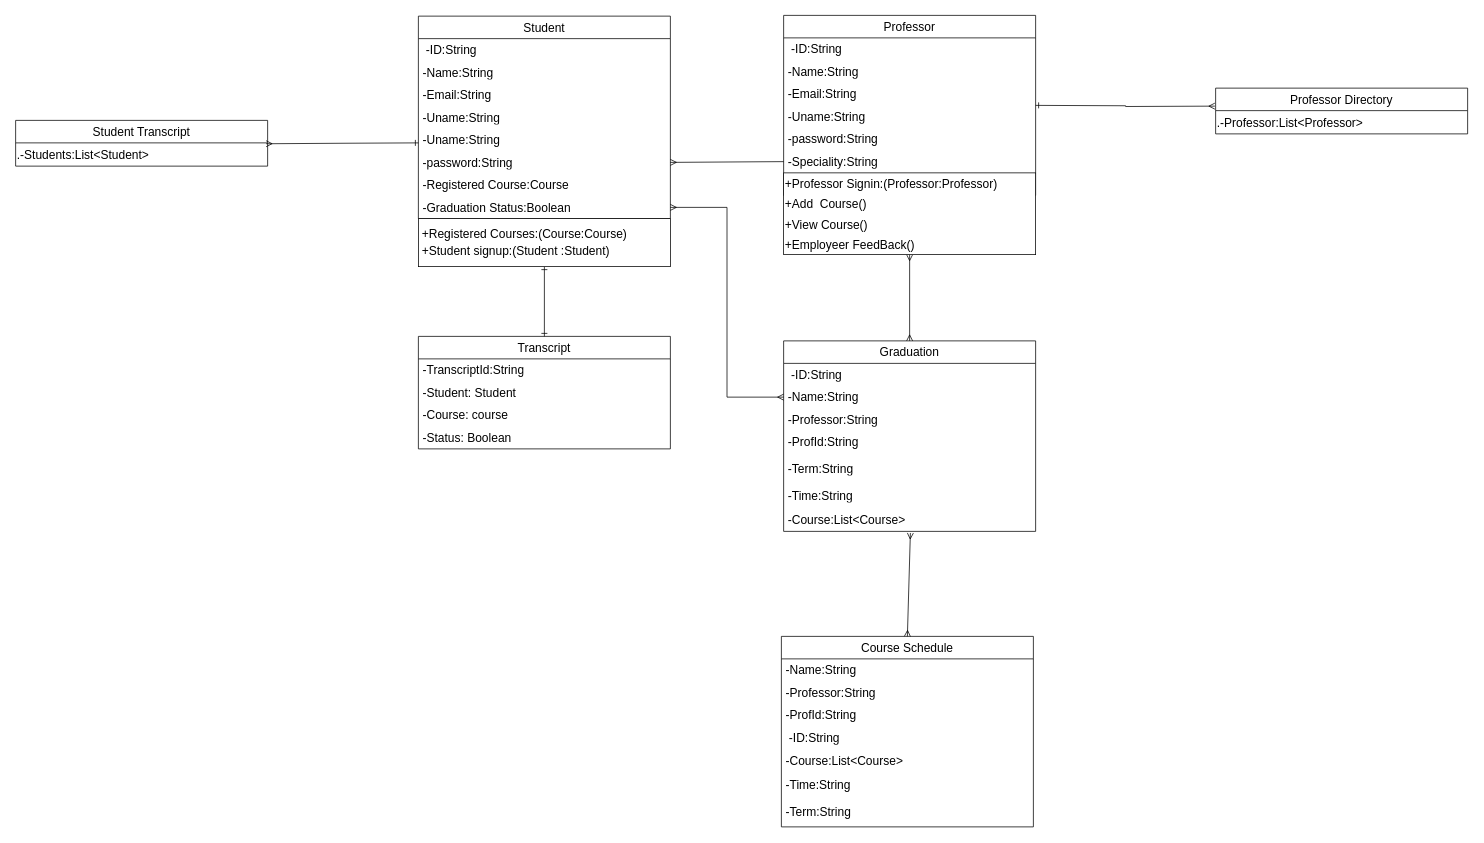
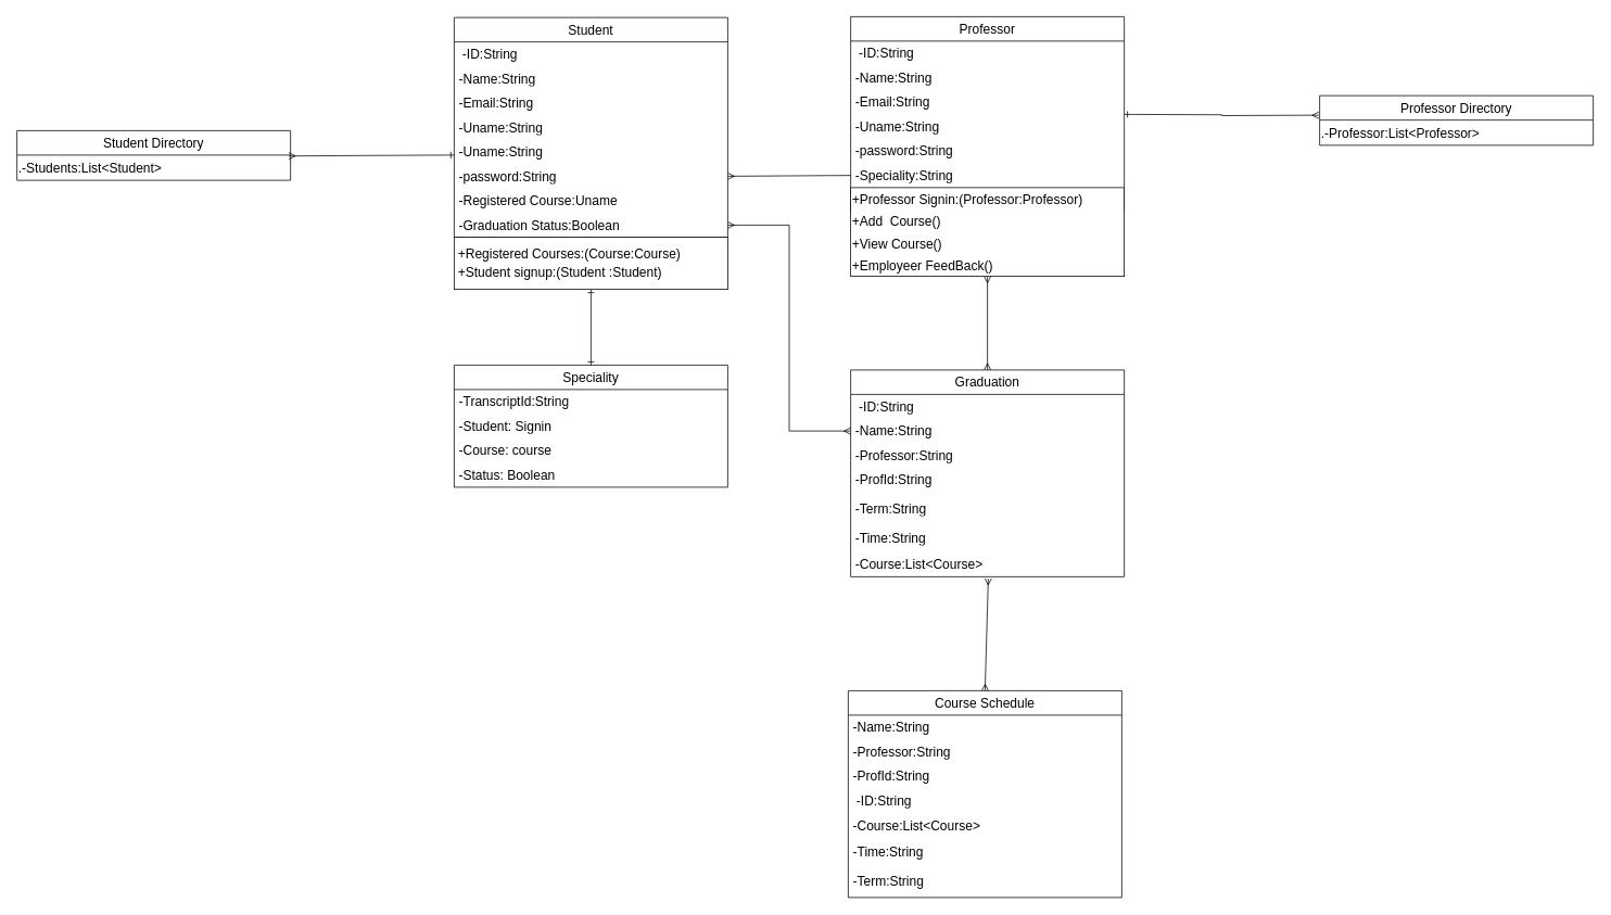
  <mxCell id="0" />
  <mxCell id="1" parent="0" />
  <mxCell id="2" value="Student" style="swimlane;fontStyle=0;childLayout=stackLayout;horizontal=1;startSize=30;horizontalStack=0;resizeParent=1;resizeParentMax=0;resizeLast=0;collapsible=1;marginBottom=0;whiteSpace=wrap;html=1;fontSize=16;" parent="1" vertex="1"><mxGeometry x="557" y="21" width="336" height="270" as="geometry" /></mxCell>
  <mxCell id="3" value="&amp;nbsp;-ID:String" style="text;strokeColor=none;fillColor=none;align=left;verticalAlign=middle;spacingLeft=4;spacingRight=4;overflow=hidden;points=[[0,0.5],[1,0.5]];portConstraint=eastwest;rotatable=0;whiteSpace=wrap;html=1;fontSize=16;" parent="2" vertex="1"><mxGeometry y="30" width="336" height="30" as="geometry" /></mxCell>
  <mxCell id="4" value="-Name:String" style="text;strokeColor=none;fillColor=none;align=left;verticalAlign=middle;spacingLeft=4;spacingRight=4;overflow=hidden;points=[[0,0.5],[1,0.5]];portConstraint=eastwest;rotatable=0;whiteSpace=wrap;html=1;fontSize=16;" parent="2" vertex="1"><mxGeometry y="60" width="336" height="30" as="geometry" /></mxCell>
  <mxCell id="5" value="-Email:String" style="text;strokeColor=none;fillColor=none;align=left;verticalAlign=middle;spacingLeft=4;spacingRight=4;overflow=hidden;points=[[0,0.5],[1,0.5]];portConstraint=eastwest;rotatable=0;whiteSpace=wrap;html=1;fontSize=16;" parent="2" vertex="1"><mxGeometry y="90" width="336" height="30" as="geometry" /></mxCell>
  <mxCell id="6" value="-Uname:String" style="text;strokeColor=none;fillColor=none;align=left;verticalAlign=middle;spacingLeft=4;spacingRight=4;overflow=hidden;points=[[0,0.5],[1,0.5]];portConstraint=eastwest;rotatable=0;whiteSpace=wrap;html=1;fontSize=16;" parent="2" vertex="1"><mxGeometry y="120" width="336" height="30" as="geometry" /></mxCell>
  <mxCell id="7" value="-Uname:String" style="text;strokeColor=none;fillColor=none;align=left;verticalAlign=middle;spacingLeft=4;spacingRight=4;overflow=hidden;points=[[0,0.5],[1,0.5]];portConstraint=eastwest;rotatable=0;whiteSpace=wrap;html=1;fontSize=16;" vertex="1" parent="2"><mxGeometry y="150" width="336" height="30" as="geometry" /></mxCell>
  <mxCell id="8" value="-password:String" style="text;strokeColor=none;fillColor=none;align=left;verticalAlign=middle;spacingLeft=4;spacingRight=4;overflow=hidden;points=[[0,0.5],[1,0.5]];portConstraint=eastwest;rotatable=0;whiteSpace=wrap;html=1;fontSize=16;" parent="2" vertex="1"><mxGeometry y="180" width="336" height="30" as="geometry" /></mxCell>
- <mxCell id="9" value="-Registered Course:Course" style="text;strokeColor=none;fillColor=none;align=left;verticalAlign=middle;spacingLeft=4;spacingRight=4;overflow=hidden;points=[[0,0.5],[1,0.5]];portConstraint=eastwest;rotatable=0;whiteSpace=wrap;html=1;fontSize=16;" parent="2" vertex="1"><mxGeometry y="210" width="336" height="30" as="geometry" /></mxCell>
+ <mxCell id="9" value="-Registered Course:Uname" style="text;strokeColor=none;fillColor=none;align=left;verticalAlign=middle;spacingLeft=4;spacingRight=4;overflow=hidden;points=[[0,0.5],[1,0.5]];portConstraint=eastwest;rotatable=0;whiteSpace=wrap;html=1;fontSize=16;" parent="2" vertex="1"><mxGeometry y="210" width="336" height="30" as="geometry" /></mxCell>
  <mxCell id="10" value="-Graduation Status:Boolean" style="text;strokeColor=none;fillColor=none;align=left;verticalAlign=middle;spacingLeft=4;spacingRight=4;overflow=hidden;points=[[0,0.5],[1,0.5]];portConstraint=eastwest;rotatable=0;whiteSpace=wrap;html=1;fontSize=16;" vertex="1" parent="2"><mxGeometry y="240" width="336" height="30" as="geometry" /></mxCell>
  <mxCell id="11" value="Professor" style="swimlane;fontStyle=0;childLayout=stackLayout;horizontal=1;startSize=30;horizontalStack=0;resizeParent=1;resizeParentMax=0;resizeLast=0;collapsible=1;marginBottom=0;whiteSpace=wrap;html=1;fontSize=16;" parent="1" vertex="1"><mxGeometry x="1044" y="20" width="336" height="240" as="geometry" /></mxCell>
  <mxCell id="12" value="&amp;nbsp;-ID:String" style="text;strokeColor=none;fillColor=none;align=left;verticalAlign=middle;spacingLeft=4;spacingRight=4;overflow=hidden;points=[[0,0.5],[1,0.5]];portConstraint=eastwest;rotatable=0;whiteSpace=wrap;html=1;fontSize=16;" parent="11" vertex="1"><mxGeometry y="30" width="336" height="30" as="geometry" /></mxCell>
  <mxCell id="13" value="-Name:String" style="text;strokeColor=none;fillColor=none;align=left;verticalAlign=middle;spacingLeft=4;spacingRight=4;overflow=hidden;points=[[0,0.5],[1,0.5]];portConstraint=eastwest;rotatable=0;whiteSpace=wrap;html=1;fontSize=16;" parent="11" vertex="1"><mxGeometry y="60" width="336" height="30" as="geometry" /></mxCell>
  <mxCell id="14" value="-Email:String" style="text;strokeColor=none;fillColor=none;align=left;verticalAlign=middle;spacingLeft=4;spacingRight=4;overflow=hidden;points=[[0,0.5],[1,0.5]];portConstraint=eastwest;rotatable=0;whiteSpace=wrap;html=1;fontSize=16;" parent="11" vertex="1"><mxGeometry y="90" width="336" height="30" as="geometry" /></mxCell>
  <mxCell id="15" value="-Uname:String" style="text;strokeColor=none;fillColor=none;align=left;verticalAlign=middle;spacingLeft=4;spacingRight=4;overflow=hidden;points=[[0,0.5],[1,0.5]];portConstraint=eastwest;rotatable=0;whiteSpace=wrap;html=1;fontSize=16;" parent="11" vertex="1"><mxGeometry y="120" width="336" height="30" as="geometry" /></mxCell>
  <mxCell id="16" value="-password:String" style="text;strokeColor=none;fillColor=none;align=left;verticalAlign=middle;spacingLeft=4;spacingRight=4;overflow=hidden;points=[[0,0.5],[1,0.5]];portConstraint=eastwest;rotatable=0;whiteSpace=wrap;html=1;fontSize=16;" parent="11" vertex="1"><mxGeometry y="150" width="336" height="30" as="geometry" /></mxCell>
  <mxCell id="17" value="-Speciality:String" style="text;strokeColor=none;fillColor=none;align=left;verticalAlign=middle;spacingLeft=4;spacingRight=4;overflow=hidden;points=[[0,0.5],[1,0.5]];portConstraint=eastwest;rotatable=0;whiteSpace=wrap;html=1;fontSize=16;" parent="11" vertex="1"><mxGeometry y="180" width="336" height="30" as="geometry" /></mxCell>
  <mxCell id="18" value="-Speciality:String" style="text;strokeColor=none;fillColor=none;align=left;verticalAlign=middle;spacingLeft=4;spacingRight=4;overflow=hidden;points=[[0,0.5],[1,0.5]];portConstraint=eastwest;rotatable=0;whiteSpace=wrap;html=1;fontSize=16;" vertex="1" parent="11"><mxGeometry y="210" width="336" height="30" as="geometry" /></mxCell>
  <mxCell id="19" style="edgeStyle=orthogonalEdgeStyle;rounded=0;orthogonalLoop=1;jettySize=auto;html=1;exitX=0.5;exitY=1;exitDx=0;exitDy=0;startArrow=ERmany;startFill=0;endArrow=ERmany;endFill=0;" edge="1" parent="1" source="20" target="23"><mxGeometry relative="1" as="geometry" /></mxCell>
  <mxCell id="20" value="&lt;p style=&quot;line-height: 170%;&quot;&gt;+Professor Signin:(Professor:Professor)&lt;br&gt;+Add&amp;nbsp; Course()&lt;br&gt;+View Course()&lt;br&gt;+Employeer FeedBack()&lt;/p&gt;" style="rounded=0;whiteSpace=wrap;html=1;fontSize=16;align=left;" parent="1" vertex="1"><mxGeometry x="1044" y="230" width="336" height="109" as="geometry" /></mxCell>
  <mxCell id="21" value="Professor Directory" style="swimlane;fontStyle=0;childLayout=stackLayout;horizontal=1;startSize=30;horizontalStack=0;resizeParent=1;resizeParentMax=0;resizeLast=0;collapsible=1;marginBottom=0;whiteSpace=wrap;html=1;fontSize=16;" vertex="1" parent="1"><mxGeometry x="1620" y="117" width="336" height="61" as="geometry" /></mxCell>
  <mxCell id="22" value="&lt;font style=&quot;font-size: 16px;&quot;&gt;.-Professor:List&amp;lt;Professor&amp;gt;&lt;/font&gt;" style="text;html=1;align=left;verticalAlign=middle;resizable=0;points=[];autosize=1;strokeColor=none;fillColor=none;" vertex="1" parent="21"><mxGeometry y="30" width="336" height="31" as="geometry" /></mxCell>
  <mxCell id="23" value="Graduation" style="swimlane;fontStyle=0;childLayout=stackLayout;horizontal=1;startSize=30;horizontalStack=0;resizeParent=1;resizeParentMax=0;resizeLast=0;collapsible=1;marginBottom=0;whiteSpace=wrap;html=1;fontSize=16;" vertex="1" parent="1"><mxGeometry x="1044" y="454" width="336" height="254" as="geometry" /></mxCell>
  <mxCell id="24" value="&amp;nbsp;-ID:String" style="text;strokeColor=none;fillColor=none;align=left;verticalAlign=middle;spacingLeft=4;spacingRight=4;overflow=hidden;points=[[0,0.5],[1,0.5]];portConstraint=eastwest;rotatable=0;whiteSpace=wrap;html=1;fontSize=16;" vertex="1" parent="23"><mxGeometry y="30" width="336" height="30" as="geometry" /></mxCell>
  <mxCell id="25" value="-Name:String" style="text;strokeColor=none;fillColor=none;align=left;verticalAlign=middle;spacingLeft=4;spacingRight=4;overflow=hidden;points=[[0,0.5],[1,0.5]];portConstraint=eastwest;rotatable=0;whiteSpace=wrap;html=1;fontSize=16;" vertex="1" parent="23"><mxGeometry y="60" width="336" height="30" as="geometry" /></mxCell>
  <mxCell id="26" value="-Professor:String" style="text;strokeColor=none;fillColor=none;align=left;verticalAlign=middle;spacingLeft=4;spacingRight=4;overflow=hidden;points=[[0,0.5],[1,0.5]];portConstraint=eastwest;rotatable=0;whiteSpace=wrap;html=1;fontSize=16;" vertex="1" parent="23"><mxGeometry y="90" width="336" height="30" as="geometry" /></mxCell>
  <mxCell id="27" value="-ProfId:String" style="text;strokeColor=none;fillColor=none;align=left;verticalAlign=middle;spacingLeft=4;spacingRight=4;overflow=hidden;points=[[0,0.5],[1,0.5]];portConstraint=eastwest;rotatable=0;whiteSpace=wrap;html=1;fontSize=16;" vertex="1" parent="23"><mxGeometry y="120" width="336" height="30" as="geometry" /></mxCell>
  <mxCell id="28" value="-Term:String" style="text;strokeColor=none;fillColor=none;align=left;verticalAlign=middle;spacingLeft=4;spacingRight=4;overflow=hidden;points=[[0,0.5],[1,0.5]];portConstraint=eastwest;rotatable=0;whiteSpace=wrap;html=1;fontSize=16;" vertex="1" parent="23"><mxGeometry y="150" width="336" height="40" as="geometry" /></mxCell>
  <mxCell id="29" value="-Time:String" style="text;strokeColor=none;fillColor=none;align=left;verticalAlign=middle;spacingLeft=4;spacingRight=4;overflow=hidden;points=[[0,0.5],[1,0.5]];portConstraint=eastwest;rotatable=0;whiteSpace=wrap;html=1;fontSize=16;" vertex="1" parent="23"><mxGeometry y="190" width="336" height="32" as="geometry" /></mxCell>
  <mxCell id="30" value="-Course:List&amp;lt;Course&amp;gt;" style="text;strokeColor=none;fillColor=none;align=left;verticalAlign=middle;spacingLeft=4;spacingRight=4;overflow=hidden;points=[[0,0.5],[1,0.5]];portConstraint=eastwest;rotatable=0;whiteSpace=wrap;html=1;fontSize=16;" vertex="1" parent="23"><mxGeometry y="222" width="336" height="32" as="geometry" /></mxCell>
  <mxCell id="31" value="Course Schedule" style="swimlane;fontStyle=0;childLayout=stackLayout;horizontal=1;startSize=30;horizontalStack=0;resizeParent=1;resizeParentMax=0;resizeLast=0;collapsible=1;marginBottom=0;whiteSpace=wrap;html=1;fontSize=16;" vertex="1" parent="1"><mxGeometry x="1041" y="848" width="336" height="254" as="geometry" /></mxCell>
  <mxCell id="32" value="-Name:String" style="text;strokeColor=none;fillColor=none;align=left;verticalAlign=middle;spacingLeft=4;spacingRight=4;overflow=hidden;points=[[0,0.5],[1,0.5]];portConstraint=eastwest;rotatable=0;whiteSpace=wrap;html=1;fontSize=16;" vertex="1" parent="31"><mxGeometry y="30" width="336" height="30" as="geometry" /></mxCell>
  <mxCell id="33" value="-Professor:String" style="text;strokeColor=none;fillColor=none;align=left;verticalAlign=middle;spacingLeft=4;spacingRight=4;overflow=hidden;points=[[0,0.5],[1,0.5]];portConstraint=eastwest;rotatable=0;whiteSpace=wrap;html=1;fontSize=16;" vertex="1" parent="31"><mxGeometry y="60" width="336" height="30" as="geometry" /></mxCell>
  <mxCell id="34" value="-ProfId:String" style="text;strokeColor=none;fillColor=none;align=left;verticalAlign=middle;spacingLeft=4;spacingRight=4;overflow=hidden;points=[[0,0.5],[1,0.5]];portConstraint=eastwest;rotatable=0;whiteSpace=wrap;html=1;fontSize=16;" vertex="1" parent="31"><mxGeometry y="90" width="336" height="30" as="geometry" /></mxCell>
  <mxCell id="35" value="&amp;nbsp;-ID:String" style="text;strokeColor=none;fillColor=none;align=left;verticalAlign=middle;spacingLeft=4;spacingRight=4;overflow=hidden;points=[[0,0.5],[1,0.5]];portConstraint=eastwest;rotatable=0;whiteSpace=wrap;html=1;fontSize=16;" vertex="1" parent="31"><mxGeometry y="120" width="336" height="30" as="geometry" /></mxCell>
  <mxCell id="36" value="-Course:List&amp;lt;Course&amp;gt;" style="text;strokeColor=none;fillColor=none;align=left;verticalAlign=middle;spacingLeft=4;spacingRight=4;overflow=hidden;points=[[0,0.5],[1,0.5]];portConstraint=eastwest;rotatable=0;whiteSpace=wrap;html=1;fontSize=16;" vertex="1" parent="31"><mxGeometry y="150" width="336" height="32" as="geometry" /></mxCell>
  <mxCell id="37" value="-Time:String" style="text;strokeColor=none;fillColor=none;align=left;verticalAlign=middle;spacingLeft=4;spacingRight=4;overflow=hidden;points=[[0,0.5],[1,0.5]];portConstraint=eastwest;rotatable=0;whiteSpace=wrap;html=1;fontSize=16;" vertex="1" parent="31"><mxGeometry y="182" width="336" height="32" as="geometry" /></mxCell>
  <mxCell id="38" value="-Term:String" style="text;strokeColor=none;fillColor=none;align=left;verticalAlign=middle;spacingLeft=4;spacingRight=4;overflow=hidden;points=[[0,0.5],[1,0.5]];portConstraint=eastwest;rotatable=0;whiteSpace=wrap;html=1;fontSize=16;" vertex="1" parent="31"><mxGeometry y="214" width="336" height="40" as="geometry" /></mxCell>
- <mxCell id="39" value="Transcript" style="swimlane;fontStyle=0;childLayout=stackLayout;horizontal=1;startSize=30;horizontalStack=0;resizeParent=1;resizeParentMax=0;resizeLast=0;collapsible=1;marginBottom=0;whiteSpace=wrap;html=1;fontSize=16;" vertex="1" parent="1"><mxGeometry x="557" y="448" width="336" height="150" as="geometry" /></mxCell>
+ <mxCell id="39" value="Speciality" style="swimlane;fontStyle=0;childLayout=stackLayout;horizontal=1;startSize=30;horizontalStack=0;resizeParent=1;resizeParentMax=0;resizeLast=0;collapsible=1;marginBottom=0;whiteSpace=wrap;html=1;fontSize=16;" vertex="1" parent="1"><mxGeometry x="557" y="448" width="336" height="150" as="geometry" /></mxCell>
  <mxCell id="40" value="-TranscriptId:String" style="text;strokeColor=none;fillColor=none;align=left;verticalAlign=middle;spacingLeft=4;spacingRight=4;overflow=hidden;points=[[0,0.5],[1,0.5]];portConstraint=eastwest;rotatable=0;whiteSpace=wrap;html=1;fontSize=16;" vertex="1" parent="39"><mxGeometry y="30" width="336" height="30" as="geometry" /></mxCell>
- <mxCell id="41" value="-Student: Student" style="text;strokeColor=none;fillColor=none;align=left;verticalAlign=middle;spacingLeft=4;spacingRight=4;overflow=hidden;points=[[0,0.5],[1,0.5]];portConstraint=eastwest;rotatable=0;whiteSpace=wrap;html=1;fontSize=16;" vertex="1" parent="39"><mxGeometry y="60" width="336" height="30" as="geometry" /></mxCell>
+ <mxCell id="41" value="-Student: Signin" style="text;strokeColor=none;fillColor=none;align=left;verticalAlign=middle;spacingLeft=4;spacingRight=4;overflow=hidden;points=[[0,0.5],[1,0.5]];portConstraint=eastwest;rotatable=0;whiteSpace=wrap;html=1;fontSize=16;" vertex="1" parent="39"><mxGeometry y="60" width="336" height="30" as="geometry" /></mxCell>
  <mxCell id="42" value="-Course: course" style="text;strokeColor=none;fillColor=none;align=left;verticalAlign=middle;spacingLeft=4;spacingRight=4;overflow=hidden;points=[[0,0.5],[1,0.5]];portConstraint=eastwest;rotatable=0;whiteSpace=wrap;html=1;fontSize=16;" vertex="1" parent="39"><mxGeometry y="90" width="336" height="30" as="geometry" /></mxCell>
  <mxCell id="43" value="-Status: Boolean" style="text;strokeColor=none;fillColor=none;align=left;verticalAlign=middle;spacingLeft=4;spacingRight=4;overflow=hidden;points=[[0,0.5],[1,0.5]];portConstraint=eastwest;rotatable=0;whiteSpace=wrap;html=1;fontSize=16;" vertex="1" parent="39"><mxGeometry y="120" width="336" height="30" as="geometry" /></mxCell>
  <mxCell id="44" value="" style="endArrow=none;html=1;rounded=0;exitX=1;exitY=0.5;exitDx=0;exitDy=0;entryX=0;entryY=0.5;entryDx=0;entryDy=0;startArrow=ERmany;startFill=0;" edge="1" parent="1" source="8" target="17"><mxGeometry width="50" height="50" relative="1" as="geometry"><mxPoint x="918" y="291" as="sourcePoint" /><mxPoint x="968" y="241" as="targetPoint" /></mxGeometry></mxCell>
  <mxCell id="45" style="edgeStyle=orthogonalEdgeStyle;rounded=0;orthogonalLoop=1;jettySize=auto;html=1;exitX=0.5;exitY=1;exitDx=0;exitDy=0;endArrow=ERone;endFill=0;startArrow=ERone;startFill=0;" edge="1" parent="1" source="46" target="39"><mxGeometry relative="1" as="geometry" /></mxCell>
  <mxCell id="46" value="&lt;p style=&quot;line-height: 40%;&quot;&gt;+Registered Courses:(Course:Course)&lt;br&gt;&lt;/p&gt;&lt;p style=&quot;line-height: 40%;&quot;&gt;+Student signup:(Student :Student)&lt;br&gt;&lt;/p&gt;" style="rounded=0;whiteSpace=wrap;html=1;fontSize=16;align=left;strokeWidth=1;spacing=3;spacingRight=-1;spacingLeft=2;spacingBottom=6;spacingTop=6;" vertex="1" parent="1"><mxGeometry x="557" y="291" width="336" height="64" as="geometry" /></mxCell>
- <mxCell id="47" value="Student Transcript" style="swimlane;fontStyle=0;childLayout=stackLayout;horizontal=1;startSize=30;horizontalStack=0;resizeParent=1;resizeParentMax=0;resizeLast=0;collapsible=1;marginBottom=0;whiteSpace=wrap;html=1;fontSize=16;" vertex="1" parent="1"><mxGeometry x="20" y="160" width="336" height="61" as="geometry" /></mxCell>
+ <mxCell id="47" value="Student Directory" style="swimlane;fontStyle=0;childLayout=stackLayout;horizontal=1;startSize=30;horizontalStack=0;resizeParent=1;resizeParentMax=0;resizeLast=0;collapsible=1;marginBottom=0;whiteSpace=wrap;html=1;fontSize=16;" vertex="1" parent="1"><mxGeometry x="20" y="160" width="336" height="61" as="geometry" /></mxCell>
  <mxCell id="48" value="&lt;font style=&quot;font-size: 16px;&quot;&gt;.-Students:List&amp;lt;Student&amp;gt;&lt;/font&gt;" style="text;html=1;align=left;verticalAlign=middle;resizable=0;points=[];autosize=1;strokeColor=none;fillColor=none;" vertex="1" parent="47"><mxGeometry y="30" width="336" height="31" as="geometry" /></mxCell>
  <mxCell id="49" value="" style="endArrow=ERmany;html=1;rounded=0;entryX=0.503;entryY=1.067;entryDx=0;entryDy=0;entryPerimeter=0;exitX=0.5;exitY=0;exitDx=0;exitDy=0;startArrow=ERmany;startFill=0;endFill=0;" edge="1" parent="1" source="31" target="30"><mxGeometry width="50" height="50" relative="1" as="geometry"><mxPoint x="1172" y="794" as="sourcePoint" /><mxPoint x="1222" y="744" as="targetPoint" /></mxGeometry></mxCell>
  <mxCell id="50" style="edgeStyle=orthogonalEdgeStyle;rounded=0;orthogonalLoop=1;jettySize=auto;html=1;entryX=0.994;entryY=0.037;entryDx=0;entryDy=0;entryPerimeter=0;endArrow=ERmany;endFill=0;startArrow=ERone;startFill=0;" edge="1" parent="1" target="48"><mxGeometry relative="1" as="geometry"><mxPoint x="557" y="190" as="sourcePoint" /><mxPoint x="233" y="190" as="targetPoint" /></mxGeometry></mxCell>
  <mxCell id="51" style="edgeStyle=orthogonalEdgeStyle;rounded=0;orthogonalLoop=1;jettySize=auto;html=1;startArrow=ERone;startFill=0;endArrow=ERmany;endFill=0;" edge="1" parent="1"><mxGeometry relative="1" as="geometry"><mxPoint x="1380" y="140" as="sourcePoint" /><mxPoint x="1619" y="141" as="targetPoint" /></mxGeometry></mxCell>
  <mxCell id="52" style="edgeStyle=orthogonalEdgeStyle;rounded=0;orthogonalLoop=1;jettySize=auto;html=1;entryX=0;entryY=0.5;entryDx=0;entryDy=0;startArrow=ERmany;startFill=0;endArrow=ERmany;endFill=0;" edge="1" parent="1" source="10" target="25"><mxGeometry relative="1" as="geometry" /></mxCell>
